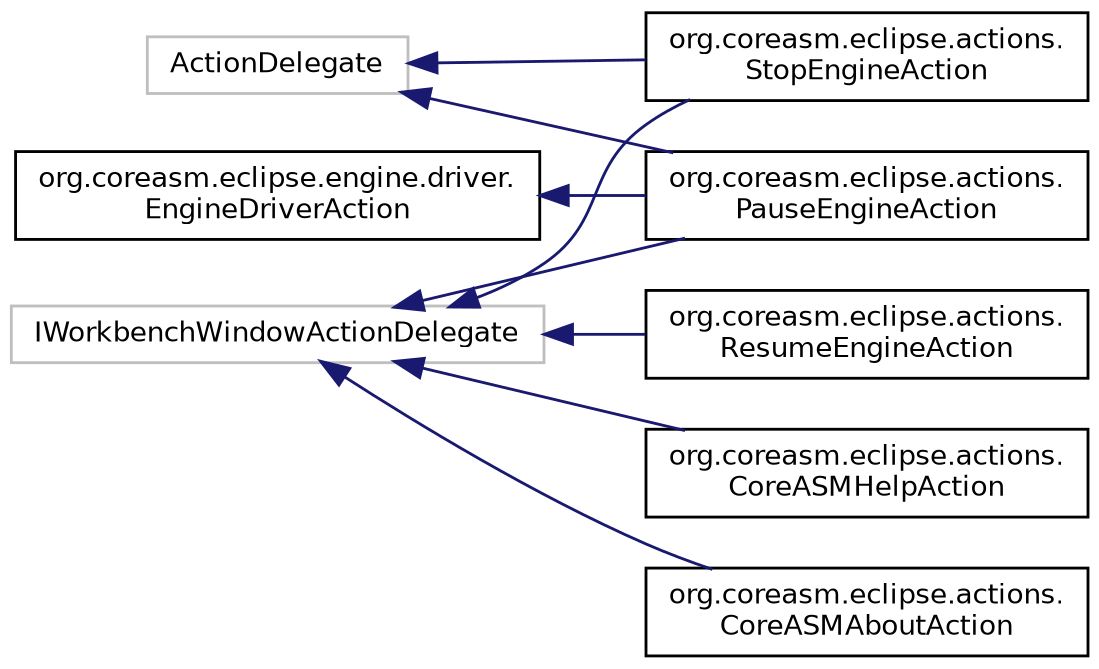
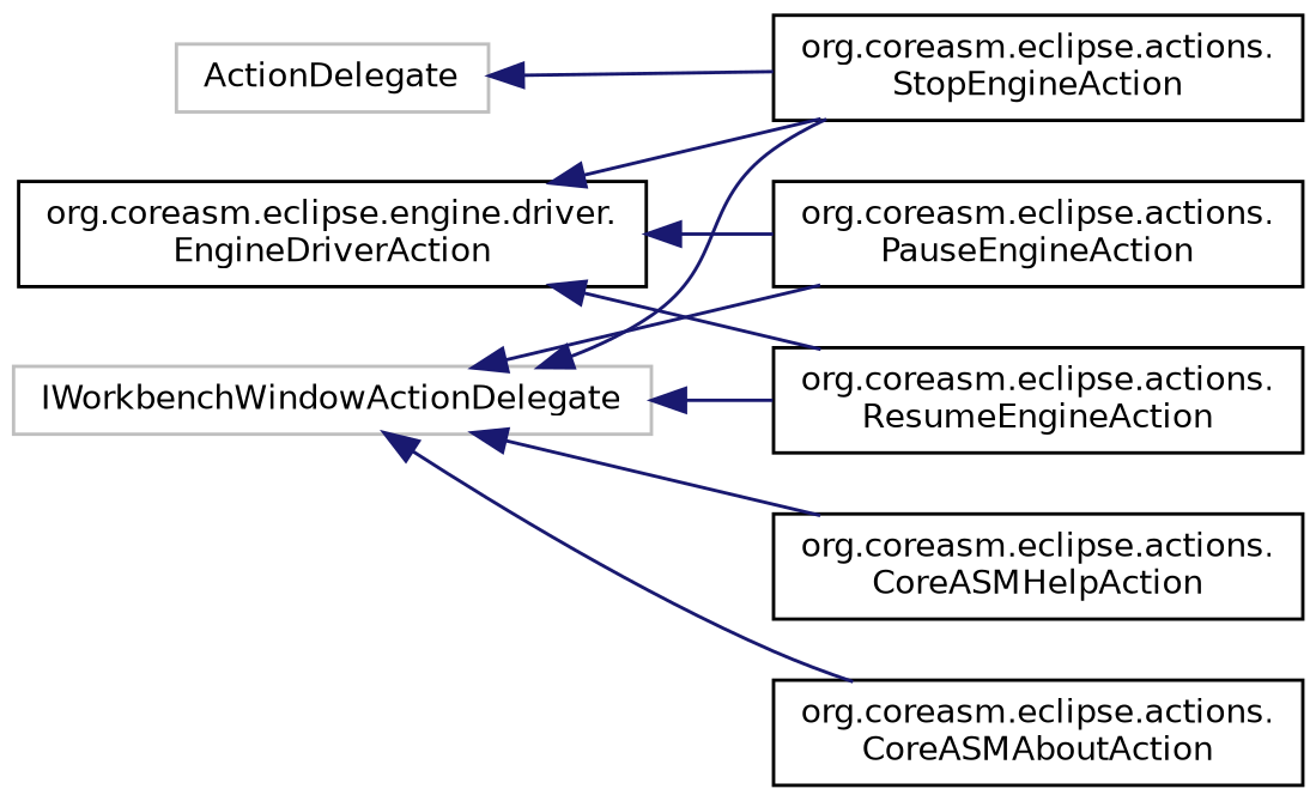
  digraph {
    rankdir=LR
    node [color=black fontname=Helvetica fontsize=10 shape=record]
    edge [color=midnightblue dir=back fontname=Helvetica fontsize=10 labelfontname=Helvetica labelfontsize=10 style=solid]
    n1 [color=grey75 height=0.2 label=ActionDelegate width=0.4]
    n2 [height=0.2 label="org.coreasm.eclipse.actions.\lPauseEngineAction" width=0.4]
    n3 [height=0.2 label="org.coreasm.eclipse.actions.\lStopEngineAction" width=0.4]
    n4 [height=0.2 label="org.coreasm.eclipse.actions.\lResumeEngineAction" width=0.4]
    n5 [color=grey75 height=0.2 label=IWorkbenchWindowActionDelegate width=0.4]
    n6 [height=0.2 label="org.coreasm.eclipse.actions.\lCoreASMAboutAction" width=0.4]
    n7 [height=0.2 label="org.coreasm.eclipse.actions.\lCoreASMHelpAction" width=0.4]
    n8 [height=0.2 label="org.coreasm.eclipse.engine.driver.\lEngineDriverAction" width=0.4]
-   n1 -> n2
    n1 -> n3
    n5 -> n2
    n5 -> n3
    n5 -> n4
    n5 -> n6
    n5 -> n7
    n8 -> n2
+   n8 -> n3
+   n8 -> n4
  }
